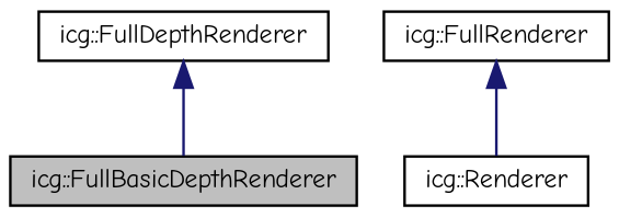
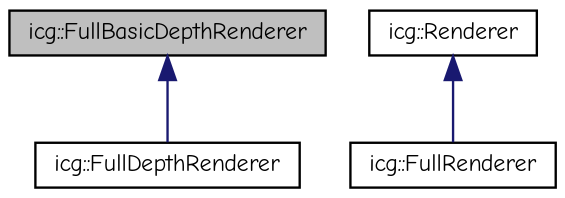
  digraph {
    fontname="Comic Neue"
    node [color=black fillcolor=white fontname="Comic Neue" fontsize=10 shape=record style=filled]
    edge [color=midnightblue dir=back fontname="Comic Neue" fontsize=10 labelfontname=Helvetica labelfontsize=10 style=solid]
    n1 [fillcolor=grey75 fontcolor=black height=0.2 label="icg::FullBasicDepthRenderer" width=0.4]
    n2 [height=0.2 label="icg::FullDepthRenderer" width=0.4]
    n3 [height=0.2 label="icg::FullRenderer" width=0.4]
    n4 [height=0.2 label="icg::Renderer" width=0.4]
-   n2 -> n1
-   n3 -> n4
+   n1 -> n2
+   n4 -> n3
  }
